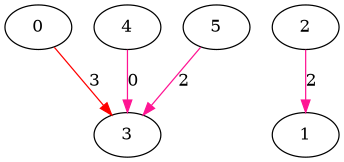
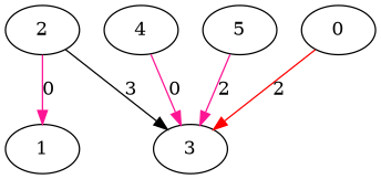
  digraph {
    node [BB=0 SS=0 bw=0 cv=0 nodeT=sym op=NaS symid=-1 symidR=0]
    edge [color=deeppink]
    0 [symid=0]
    3 [BB=1 op=_sym_build_write_memory symid=2]
    1 [BB=1 op=_sym_notify_call symid=1]
    2 [bw=1 cv=1 nodeT=constantInt]
    4 [BB=1 bw=4 nodeT=runtimeInt]
    5 [bw=4 cv=2 nodeT=constantInt]
-   0 -> 3 [color=red label=3]
-   2 -> 1 [label=2]
+   0 -> 3 [color=red label=2]
+   2 -> 3 [color=black label=3]
+   2 -> 1 [label=0]
    4 -> 3 [label=0]
    5 -> 3 [label=2]
  }
